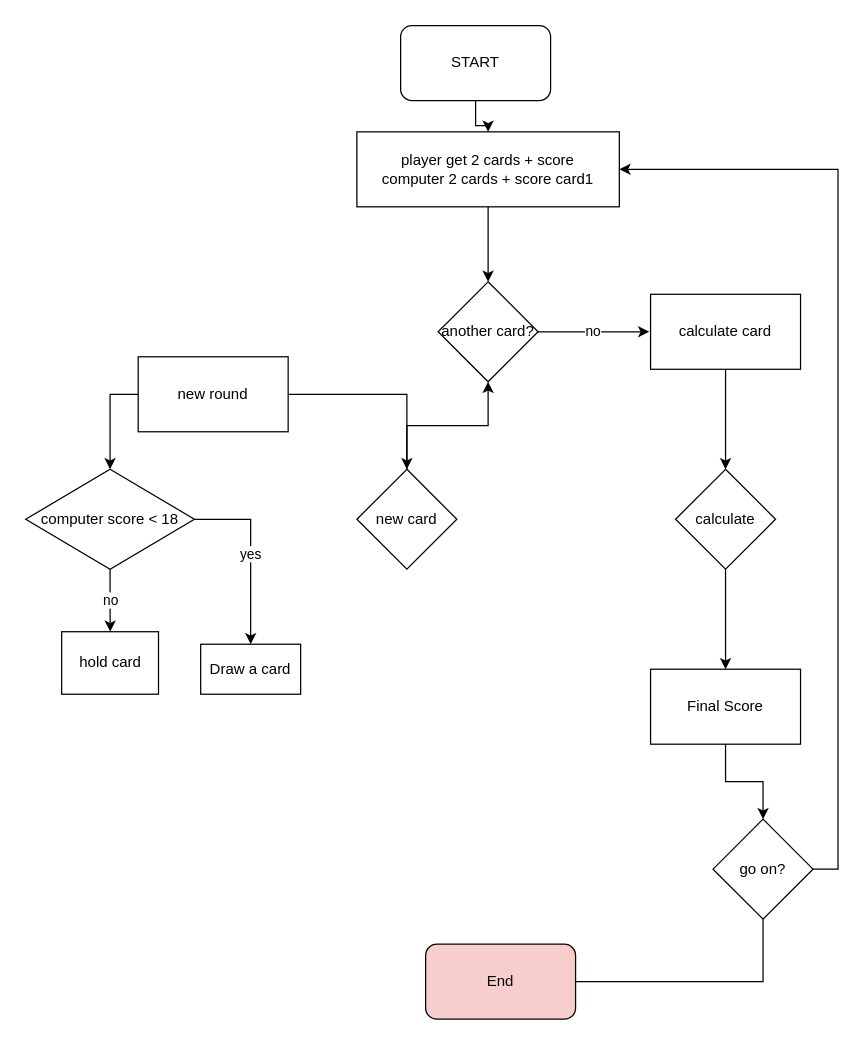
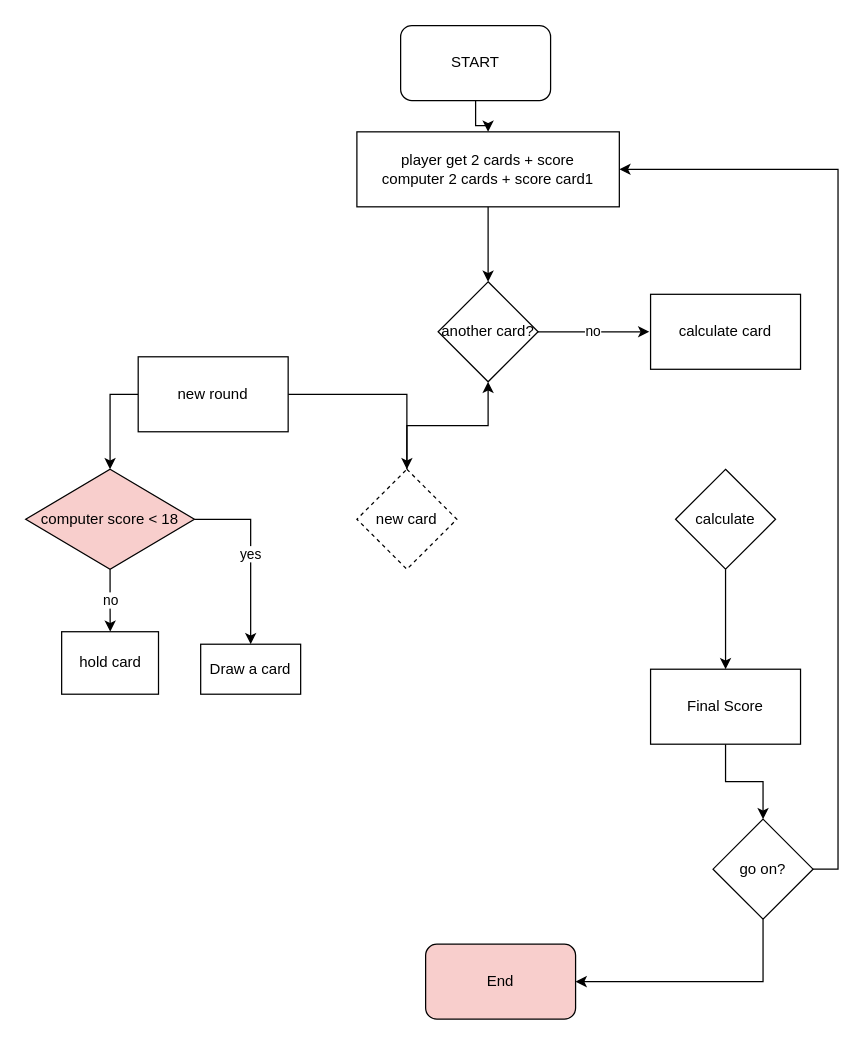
  <mxCell id="0" />
  <mxCell id="1" parent="0" />
  <mxCell id="2" value="" style="edgeStyle=orthogonalEdgeStyle;rounded=0;orthogonalLoop=1;jettySize=auto;html=1;" edge="1" parent="1" source="3" target="5"><mxGeometry relative="1" as="geometry" /></mxCell>
  <mxCell id="3" value="START" style="rounded=1;whiteSpace=wrap;html=1;" vertex="1" parent="1"><mxGeometry x="320" y="20" width="120" height="60" as="geometry" /></mxCell>
  <mxCell id="4" value="" style="edgeStyle=orthogonalEdgeStyle;rounded=0;orthogonalLoop=1;jettySize=auto;html=1;" edge="1" parent="1" source="5" target="7"><mxGeometry relative="1" as="geometry" /></mxCell>
  <mxCell id="5" value="player get 2 cards + score&lt;br&gt;computer 2 cards + score card1" style="rounded=0;whiteSpace=wrap;html=1;" vertex="1" parent="1"><mxGeometry x="285" y="105" width="210" height="60" as="geometry" /></mxCell>
  <mxCell id="6" value="no" style="edgeStyle=orthogonalEdgeStyle;rounded=0;orthogonalLoop=1;jettySize=auto;html=1;" edge="1" parent="1"><mxGeometry relative="1" as="geometry"><mxPoint x="429" y="265" as="sourcePoint" /><mxPoint x="519" y="265" as="targetPoint" /></mxGeometry></mxCell>
  <mxCell id="7" value="another card?" style="rhombus;whiteSpace=wrap;html=1;" vertex="1" parent="1"><mxGeometry x="350" y="225" width="80" height="80" as="geometry" /></mxCell>
- <mxCell id="8" value="" style="edgeStyle=orthogonalEdgeStyle;rounded=0;orthogonalLoop=1;jettySize=auto;html=1;" edge="1" parent="1" source="9" target="22"><mxGeometry relative="1" as="geometry" /></mxCell>
  <mxCell id="9" value="calculate card" style="rounded=0;whiteSpace=wrap;html=1;" vertex="1" parent="1"><mxGeometry x="520" y="235" width="120" height="60" as="geometry" /></mxCell>
  <mxCell id="10" style="edgeStyle=orthogonalEdgeStyle;rounded=0;orthogonalLoop=1;jettySize=auto;html=1;exitX=1;exitY=0.5;exitDx=0;exitDy=0;entryX=1;entryY=0.5;entryDx=0;entryDy=0;" edge="1" parent="1" source="12" target="5"><mxGeometry relative="1" as="geometry" /></mxCell>
- <mxCell id="11" style="edgeStyle=orthogonalEdgeStyle;rounded=0;orthogonalLoop=1;jettySize=auto;html=1;exitX=0.5;exitY=1;exitDx=0;exitDy=0;entryX=1;entryY=0.5;entryDx=0;entryDy=0;endArrow=none;" edge="1" parent="1" source="12" target="13"><mxGeometry relative="1" as="geometry" /></mxCell>
+ <mxCell id="11" style="edgeStyle=orthogonalEdgeStyle;rounded=0;orthogonalLoop=1;jettySize=auto;html=1;exitX=0.5;exitY=1;exitDx=0;exitDy=0;entryX=1;entryY=0.5;entryDx=0;entryDy=0;" edge="1" parent="1" source="12" target="13"><mxGeometry relative="1" as="geometry" /></mxCell>
  <mxCell id="12" value="go on?" style="rhombus;whiteSpace=wrap;html=1;" vertex="1" parent="1"><mxGeometry x="570" y="655" width="80" height="80" as="geometry" /></mxCell>
  <mxCell id="13" value="End" style="rounded=1;whiteSpace=wrap;html=1;fillColor=#f8cecc;" vertex="1" parent="1"><mxGeometry x="340" y="755" width="120" height="60" as="geometry" /></mxCell>
  <mxCell id="14" style="edgeStyle=orthogonalEdgeStyle;rounded=0;orthogonalLoop=1;jettySize=auto;html=1;exitX=0;exitY=0.5;exitDx=0;exitDy=0;entryX=0.5;entryY=0;entryDx=0;entryDy=0;" edge="1" parent="1" source="16" target="19"><mxGeometry relative="1" as="geometry" /></mxCell>
  <mxCell id="15" value="" style="edgeStyle=orthogonalEdgeStyle;rounded=0;orthogonalLoop=1;jettySize=auto;html=1;" edge="1" parent="1" source="16" target="25"><mxGeometry relative="1" as="geometry" /></mxCell>
  <mxCell id="16" value="new round" style="rounded=0;whiteSpace=wrap;html=1;" vertex="1" parent="1"><mxGeometry x="110" y="285" width="120" height="60" as="geometry" /></mxCell>
  <mxCell id="17" value="yes" style="edgeStyle=orthogonalEdgeStyle;rounded=0;orthogonalLoop=1;jettySize=auto;html=1;exitX=1;exitY=0.5;exitDx=0;exitDy=0;" edge="1" parent="1" source="19" target="20"><mxGeometry relative="1" as="geometry" /></mxCell>
  <mxCell id="18" value="no" style="edgeStyle=orthogonalEdgeStyle;rounded=0;orthogonalLoop=1;jettySize=auto;html=1;" edge="1" parent="1" source="19" target="23"><mxGeometry relative="1" as="geometry" /></mxCell>
- <mxCell id="19" value="computer score &amp;lt; 18" style="rhombus;whiteSpace=wrap;html=1;" vertex="1" parent="1"><mxGeometry x="20" y="375" width="135" height="80" as="geometry" /></mxCell>
+ <mxCell id="19" value="computer score &amp;lt; 18" style="rhombus;whiteSpace=wrap;html=1;fillColor=#f8cecc;" vertex="1" parent="1"><mxGeometry x="20" y="375" width="135" height="80" as="geometry" /></mxCell>
  <mxCell id="20" value="Draw a card" style="rounded=0;whiteSpace=wrap;html=1;" vertex="1" parent="1"><mxGeometry x="160" y="515" width="80" height="40" as="geometry" /></mxCell>
  <mxCell id="21" value="" style="edgeStyle=orthogonalEdgeStyle;rounded=0;orthogonalLoop=1;jettySize=auto;html=1;" edge="1" parent="1" source="22" target="27"><mxGeometry relative="1" as="geometry" /></mxCell>
  <mxCell id="22" value="calculate" style="rhombus;whiteSpace=wrap;html=1;" vertex="1" parent="1"><mxGeometry x="540" y="375" width="80" height="80" as="geometry" /></mxCell>
  <mxCell id="23" value="hold card" style="rounded=0;whiteSpace=wrap;html=1;" vertex="1" parent="1"><mxGeometry x="48.75" y="505" width="77.5" height="50" as="geometry" /></mxCell>
  <mxCell id="24" value="" style="edgeStyle=orthogonalEdgeStyle;rounded=0;orthogonalLoop=1;jettySize=auto;html=1;" edge="1" parent="1" source="25" target="7"><mxGeometry relative="1" as="geometry" /></mxCell>
- <mxCell id="25" value="new card" style="rhombus;whiteSpace=wrap;html=1;" vertex="1" parent="1"><mxGeometry x="285" y="375" width="80" height="80" as="geometry" /></mxCell>
+ <mxCell id="25" value="new card" style="rhombus;whiteSpace=wrap;html=1;dashed=1;" vertex="1" parent="1"><mxGeometry x="285" y="375" width="80" height="80" as="geometry" /></mxCell>
  <mxCell id="26" value="" style="edgeStyle=orthogonalEdgeStyle;rounded=0;orthogonalLoop=1;jettySize=auto;html=1;" edge="1" parent="1" source="27" target="12"><mxGeometry relative="1" as="geometry" /></mxCell>
  <mxCell id="27" value="Final Score" style="rounded=0;whiteSpace=wrap;html=1;" vertex="1" parent="1"><mxGeometry x="520" y="535" width="120" height="60" as="geometry" /></mxCell>
